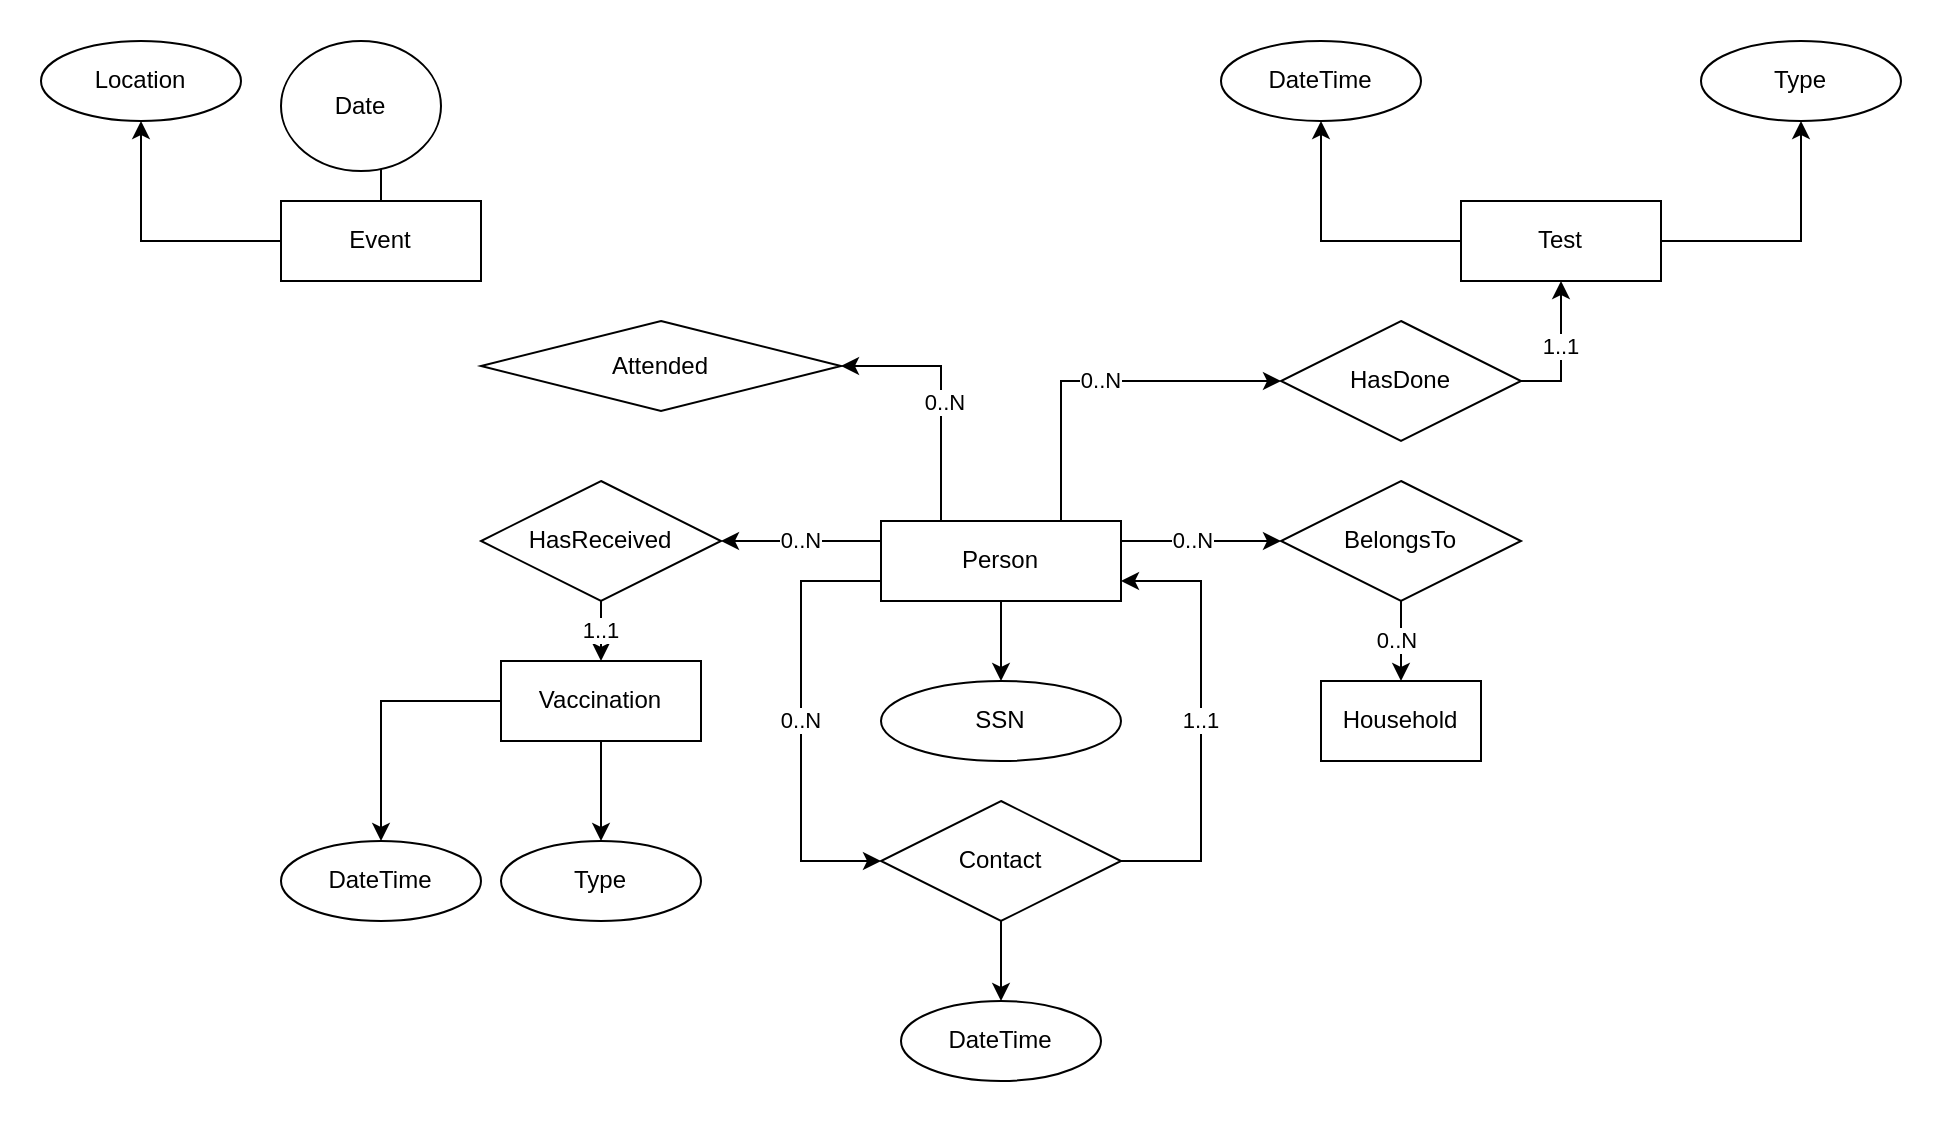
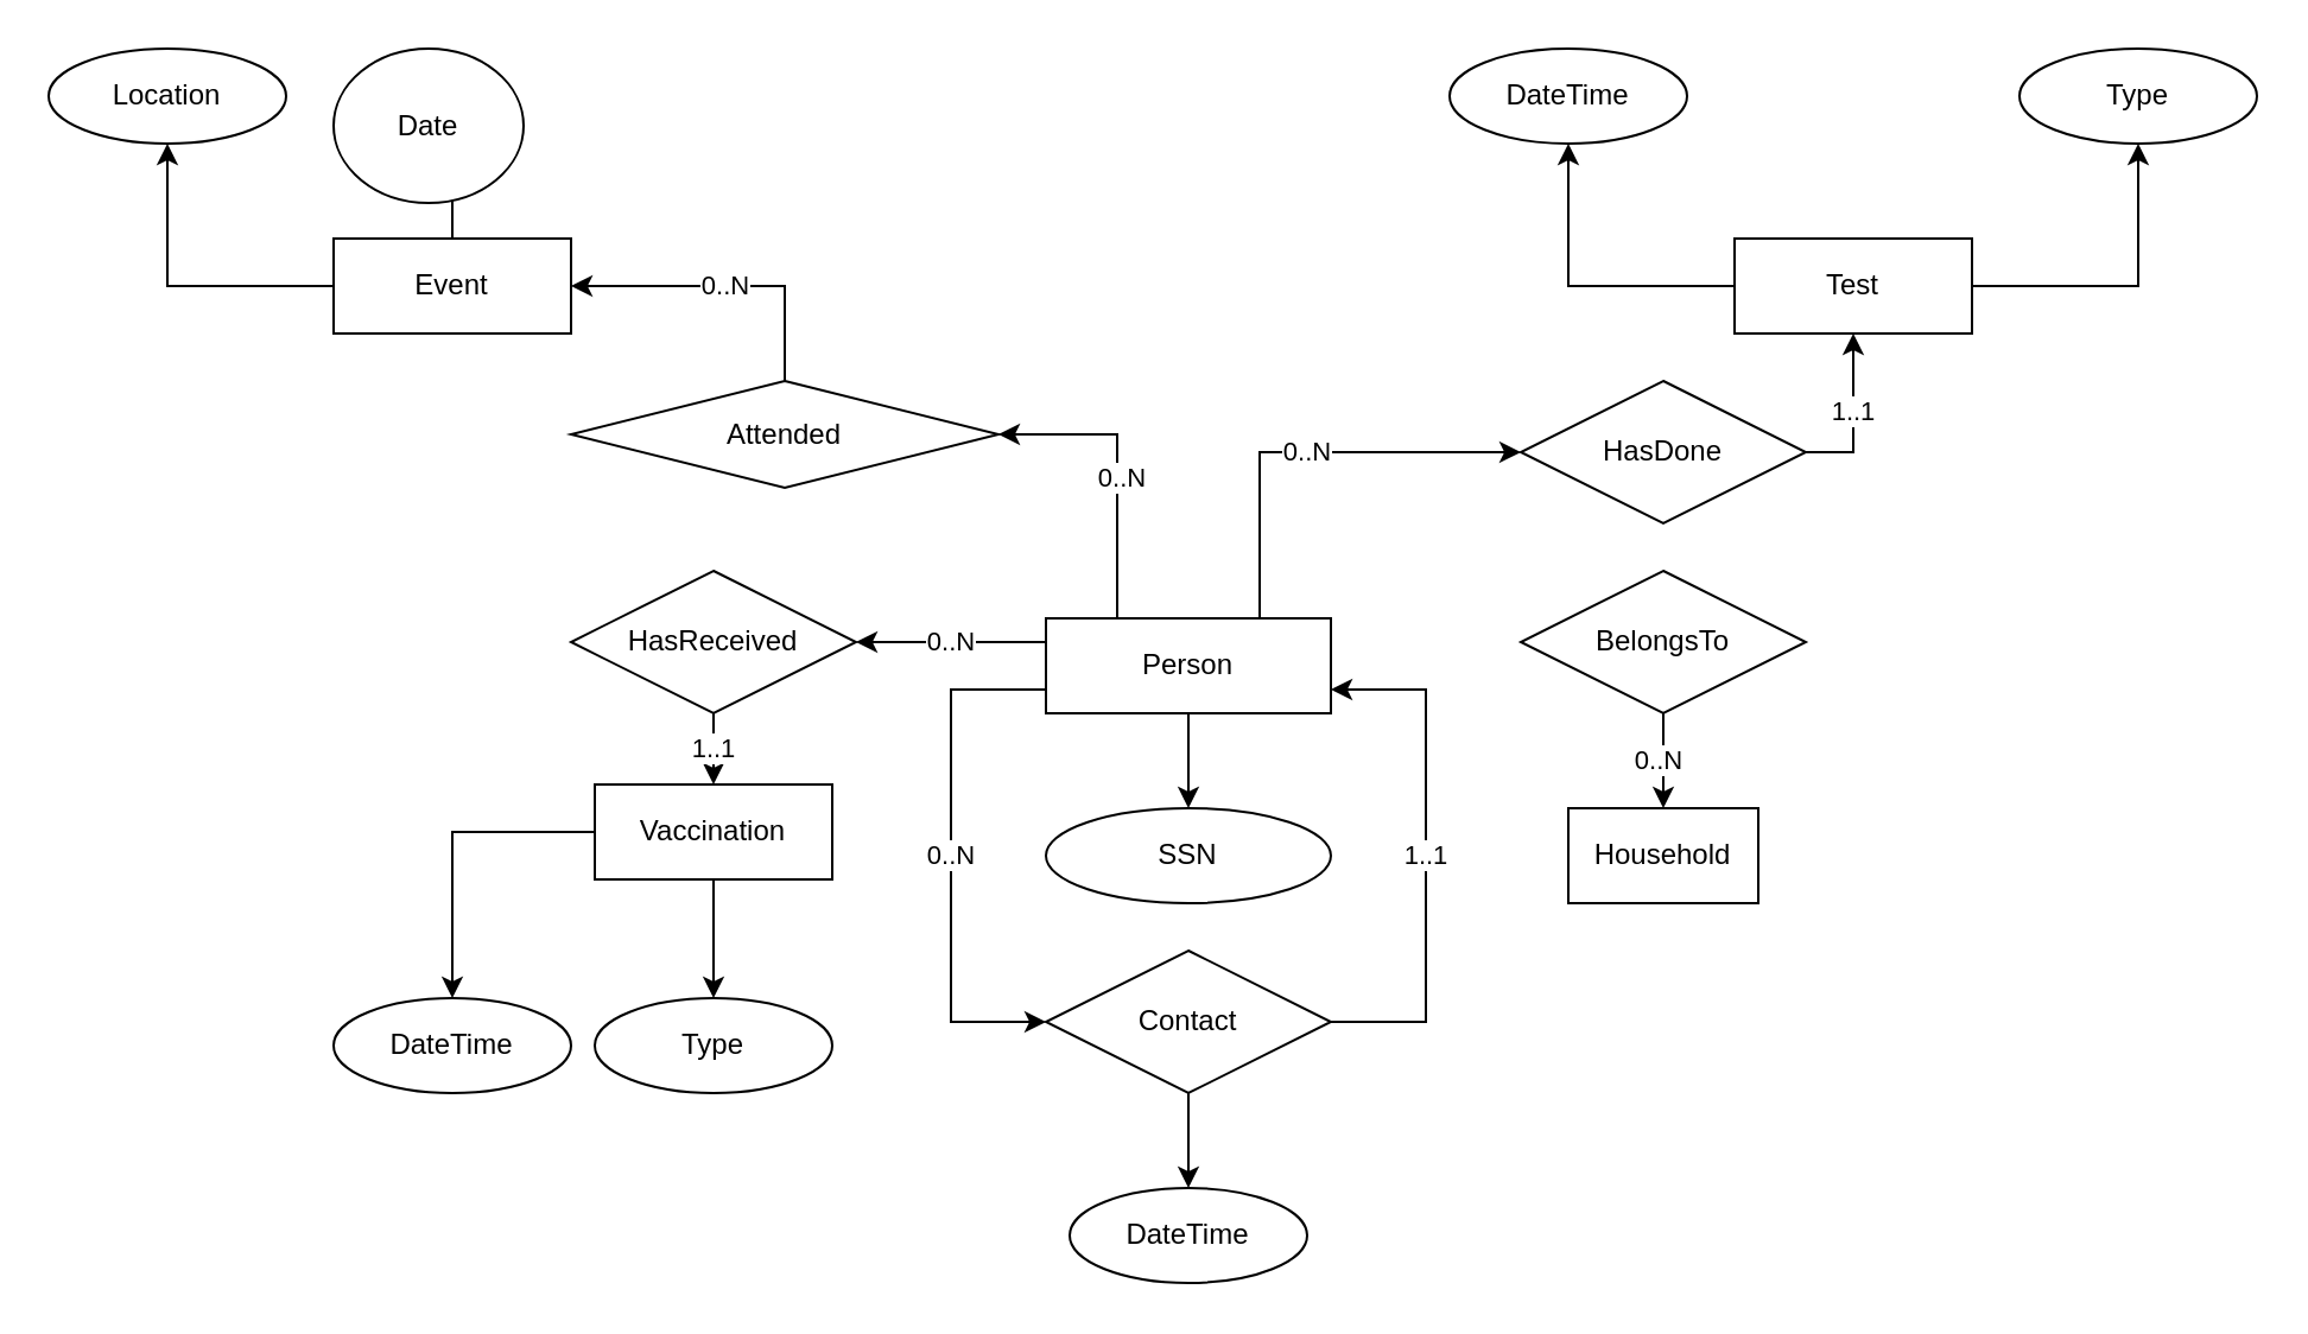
  <mxCell id="0" />
  <mxCell id="1" parent="0" />
  <mxCell id="2" value="0..N" style="edgeStyle=orthogonalEdgeStyle;rounded=0;orthogonalLoop=1;jettySize=auto;html=1;exitX=0;exitY=0.75;exitDx=0;exitDy=0;entryX=0;entryY=0.5;entryDx=0;entryDy=0;" parent="1" source="10" target="14" edge="1"><mxGeometry relative="1" as="geometry"><Array as="points"><mxPoint x="400" y="290" /><mxPoint x="400" y="430" /></Array></mxGeometry></mxCell>
- <mxCell id="3" style="edgeStyle=orthogonalEdgeStyle;rounded=0;orthogonalLoop=1;jettySize=auto;html=1;exitX=1;exitY=0.25;exitDx=0;exitDy=0;entryX=0;entryY=0.5;entryDx=0;entryDy=0;" parent="1" source="10" target="17" edge="1"><mxGeometry relative="1" as="geometry" /></mxCell>
- <mxCell id="4" value="0..N" style="edgeLabel;html=1;align=center;verticalAlign=middle;resizable=0;points=[];" parent="3" vertex="1" connectable="0"><mxGeometry x="-0.136" y="1" relative="1" as="geometry"><mxPoint as="offset" /></mxGeometry></mxCell>
  <mxCell id="5" value="0..N" style="edgeStyle=orthogonalEdgeStyle;rounded=0;orthogonalLoop=1;jettySize=auto;html=1;exitX=0;exitY=0.25;exitDx=0;exitDy=0;" parent="1" source="10" target="25" edge="1"><mxGeometry relative="1" as="geometry" /></mxCell>
  <mxCell id="6" value="0..N" style="edgeStyle=orthogonalEdgeStyle;rounded=0;orthogonalLoop=1;jettySize=auto;html=1;entryX=0;entryY=0.5;entryDx=0;entryDy=0;exitX=0.75;exitY=0;exitDx=0;exitDy=0;" parent="1" source="10" target="33" edge="1"><mxGeometry relative="1" as="geometry" /></mxCell>
  <mxCell id="7" style="edgeStyle=orthogonalEdgeStyle;rounded=0;orthogonalLoop=1;jettySize=auto;html=1;exitX=0.25;exitY=0;exitDx=0;exitDy=0;entryX=1;entryY=0.5;entryDx=0;entryDy=0;" parent="1" source="10" target="40" edge="1"><mxGeometry relative="1" as="geometry" /></mxCell>
  <mxCell id="8" value="0..N" style="edgeLabel;html=1;align=center;verticalAlign=middle;resizable=0;points=[];" parent="7" vertex="1" connectable="0"><mxGeometry x="-0.053" y="-1" relative="1" as="geometry"><mxPoint as="offset" /></mxGeometry></mxCell>
  <mxCell id="9" style="edgeStyle=orthogonalEdgeStyle;rounded=0;orthogonalLoop=1;jettySize=auto;html=1;" parent="1" source="10" target="41" edge="1"><mxGeometry relative="1" as="geometry" /></mxCell>
  <mxCell id="10" value="Person" style="whiteSpace=wrap;html=1;align=center;" parent="1" vertex="1"><mxGeometry x="440" y="260" width="120" height="40" as="geometry" /></mxCell>
  <mxCell id="11" value="Household" style="whiteSpace=wrap;html=1;align=center;" parent="1" vertex="1"><mxGeometry x="660" y="340" width="80" height="40" as="geometry" /></mxCell>
  <mxCell id="12" value="1..1" style="edgeStyle=orthogonalEdgeStyle;rounded=0;orthogonalLoop=1;jettySize=auto;html=1;exitX=1;exitY=0.5;exitDx=0;exitDy=0;entryX=1;entryY=0.75;entryDx=0;entryDy=0;" parent="1" source="14" target="10" edge="1"><mxGeometry relative="1" as="geometry"><Array as="points"><mxPoint x="600" y="430" /><mxPoint x="600" y="290" /></Array></mxGeometry></mxCell>
  <mxCell id="13" style="edgeStyle=orthogonalEdgeStyle;rounded=0;orthogonalLoop=1;jettySize=auto;html=1;exitX=0.5;exitY=1;exitDx=0;exitDy=0;entryX=0.5;entryY=0;entryDx=0;entryDy=0;" parent="1" source="14" target="21" edge="1"><mxGeometry relative="1" as="geometry" /></mxCell>
  <mxCell id="14" value="Contact" style="shape=rhombus;perimeter=rhombusPerimeter;whiteSpace=wrap;html=1;align=center;" parent="1" vertex="1"><mxGeometry x="440" y="400" width="120" height="60" as="geometry" /></mxCell>
  <mxCell id="15" style="edgeStyle=orthogonalEdgeStyle;rounded=0;orthogonalLoop=1;jettySize=auto;html=1;exitX=0.5;exitY=1;exitDx=0;exitDy=0;entryX=0.5;entryY=0;entryDx=0;entryDy=0;" parent="1" source="17" target="11" edge="1"><mxGeometry relative="1" as="geometry" /></mxCell>
  <mxCell id="16" value="0..N" style="edgeLabel;html=1;align=center;verticalAlign=middle;resizable=0;points=[];" parent="15" vertex="1" connectable="0"><mxGeometry x="-0.075" y="-3" relative="1" as="geometry"><mxPoint as="offset" /></mxGeometry></mxCell>
  <mxCell id="17" value="BelongsTo" style="shape=rhombus;perimeter=rhombusPerimeter;whiteSpace=wrap;html=1;align=center;" parent="1" vertex="1"><mxGeometry x="640" y="240" width="120" height="60" as="geometry" /></mxCell>
  <mxCell id="18" style="edgeStyle=orthogonalEdgeStyle;rounded=0;orthogonalLoop=1;jettySize=auto;html=1;exitX=0;exitY=0.5;exitDx=0;exitDy=0;entryX=0.5;entryY=0;entryDx=0;entryDy=0;" parent="1" source="20" target="22" edge="1"><mxGeometry relative="1" as="geometry" /></mxCell>
  <mxCell id="19" style="edgeStyle=orthogonalEdgeStyle;rounded=0;orthogonalLoop=1;jettySize=auto;html=1;exitX=0.5;exitY=1;exitDx=0;exitDy=0;entryX=0.5;entryY=0;entryDx=0;entryDy=0;" parent="1" source="20" target="23" edge="1"><mxGeometry relative="1" as="geometry" /></mxCell>
  <mxCell id="20" value="Vaccination" style="whiteSpace=wrap;html=1;align=center;" parent="1" vertex="1"><mxGeometry x="250" y="330" width="100" height="40" as="geometry" /></mxCell>
  <mxCell id="21" value="DateTime" style="ellipse;whiteSpace=wrap;html=1;align=center;strokeColor=default;" parent="1" vertex="1"><mxGeometry x="450" y="500" width="100" height="40" as="geometry" /></mxCell>
  <mxCell id="22" value="DateTime" style="ellipse;whiteSpace=wrap;html=1;align=center;strokeColor=default;" parent="1" vertex="1"><mxGeometry x="140" y="420" width="100" height="40" as="geometry" /></mxCell>
  <mxCell id="23" value="Type" style="ellipse;whiteSpace=wrap;html=1;align=center;strokeColor=default;" parent="1" vertex="1"><mxGeometry x="250" y="420" width="100" height="40" as="geometry" /></mxCell>
  <mxCell id="24" value="1..1" style="edgeStyle=orthogonalEdgeStyle;rounded=0;orthogonalLoop=1;jettySize=auto;html=1;entryX=0.5;entryY=0;entryDx=0;entryDy=0;" parent="1" source="25" target="20" edge="1"><mxGeometry relative="1" as="geometry" /></mxCell>
  <mxCell id="25" value="HasReceived" style="shape=rhombus;perimeter=rhombusPerimeter;whiteSpace=wrap;html=1;align=center;strokeColor=default;" parent="1" vertex="1"><mxGeometry x="240" y="240" width="120" height="60" as="geometry" /></mxCell>
  <mxCell id="26" style="edgeStyle=orthogonalEdgeStyle;rounded=0;orthogonalLoop=1;jettySize=auto;html=1;entryX=0.5;entryY=1;entryDx=0;entryDy=0;" parent="1" source="28" target="30" edge="1"><mxGeometry relative="1" as="geometry" /></mxCell>
  <mxCell id="27" style="edgeStyle=orthogonalEdgeStyle;rounded=0;orthogonalLoop=1;jettySize=auto;html=1;entryX=0.5;entryY=1;entryDx=0;entryDy=0;" parent="1" source="28" target="29" edge="1"><mxGeometry relative="1" as="geometry" /></mxCell>
  <mxCell id="28" value="Test" style="whiteSpace=wrap;html=1;align=center;" parent="1" vertex="1"><mxGeometry x="730" y="100" width="100" height="40" as="geometry" /></mxCell>
  <mxCell id="29" value="DateTime" style="ellipse;whiteSpace=wrap;html=1;align=center;strokeColor=default;" parent="1" vertex="1"><mxGeometry x="610" y="20" width="100" height="40" as="geometry" /></mxCell>
  <mxCell id="30" value="Type" style="ellipse;whiteSpace=wrap;html=1;align=center;strokeColor=default;" parent="1" vertex="1"><mxGeometry x="850" y="20" width="100" height="40" as="geometry" /></mxCell>
  <mxCell id="31" style="edgeStyle=orthogonalEdgeStyle;rounded=0;orthogonalLoop=1;jettySize=auto;html=1;exitX=1;exitY=0.5;exitDx=0;exitDy=0;" parent="1" source="33" target="28" edge="1"><mxGeometry relative="1" as="geometry" /></mxCell>
  <mxCell id="32" value="1..1" style="edgeLabel;html=1;align=center;verticalAlign=middle;resizable=0;points=[];" parent="31" vertex="1" connectable="0"><mxGeometry x="0.083" y="1" relative="1" as="geometry"><mxPoint as="offset" /></mxGeometry></mxCell>
  <mxCell id="33" value="HasDone" style="shape=rhombus;perimeter=rhombusPerimeter;whiteSpace=wrap;html=1;align=center;strokeColor=default;" parent="1" vertex="1"><mxGeometry x="640" y="160" width="120" height="60" as="geometry" /></mxCell>
  <mxCell id="34" style="edgeStyle=orthogonalEdgeStyle;rounded=0;orthogonalLoop=1;jettySize=auto;html=1;exitX=0;exitY=0.5;exitDx=0;exitDy=0;entryX=0.5;entryY=1;entryDx=0;entryDy=0;" parent="1" source="36" target="37" edge="1"><mxGeometry relative="1" as="geometry" /></mxCell>
  <mxCell id="35" style="edgeStyle=orthogonalEdgeStyle;rounded=0;orthogonalLoop=1;jettySize=auto;html=1;entryX=0.5;entryY=1;entryDx=0;entryDy=0;" parent="1" source="36" target="38" edge="1"><mxGeometry relative="1" as="geometry" /></mxCell>
  <mxCell id="36" value="Event" style="whiteSpace=wrap;html=1;align=center;strokeColor=default;" parent="1" vertex="1"><mxGeometry x="140" y="100" width="100" height="40" as="geometry" /></mxCell>
  <mxCell id="37" value="Location" style="ellipse;whiteSpace=wrap;html=1;align=center;strokeColor=default;" parent="1" vertex="1"><mxGeometry x="20" y="20" width="100" height="40" as="geometry" /></mxCell>
  <mxCell id="38" value="Date" style="ellipse;whiteSpace=wrap;html=1;align=center;strokeColor=default;" parent="1" vertex="1"><mxGeometry x="140" y="20" width="80" height="65" as="geometry" /></mxCell>
+ <mxCell id="39" value="0..N" style="edgeStyle=orthogonalEdgeStyle;rounded=0;orthogonalLoop=1;jettySize=auto;html=1;entryX=1;entryY=0.5;entryDx=0;entryDy=0;" parent="1" source="40" target="36" edge="1"><mxGeometry relative="1" as="geometry" /></mxCell>
  <mxCell id="40" value="Attended" style="shape=rhombus;perimeter=rhombusPerimeter;whiteSpace=wrap;html=1;align=center;strokeColor=default;" parent="1" vertex="1"><mxGeometry x="240" y="160" width="180" height="45" as="geometry" /></mxCell>
  <mxCell id="41" value="SSN" style="ellipse;whiteSpace=wrap;html=1;align=center;strokeColor=default;" parent="1" vertex="1"><mxGeometry x="440" y="340" width="120" height="40" as="geometry" /></mxCell>
